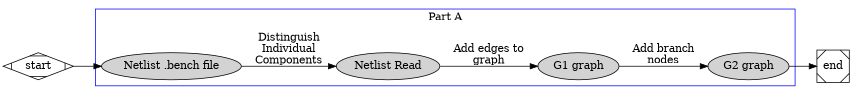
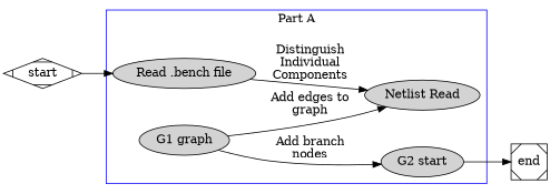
  digraph {
    rankdir=LR
    node [style=filled]
-   n1 [label="Netlist .bench file"]
+   n1 [label="Read .bench file"]
    n2 [label="Netlist Read"]
    n3 [label="G1 graph"]
-   n4 [label="G2 graph"]
+   n4 [label="G2 start"]
    end [shape=Msquare style=""]
    start [shape=Mdiamond style=""]
    subgraph cluster_1 {
      color=blue
      label="Part A"
      n1
      n2
      n3
      n4
    }
    n1 -> n2 [label="Distinguish\nIndividual\nComponents"]
-   n2 -> n3 [label="Add edges to\ngraph"]
+   n3 -> n2 [label="Add edges to\ngraph"]
    n3 -> n4 [label="Add branch\nnodes"]
    n4 -> end
    start -> n1
  }
